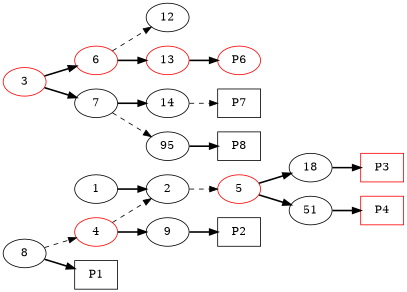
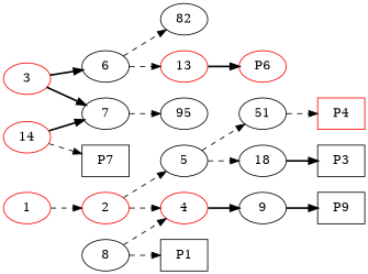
  digraph {
    rankdir=LR
    edge [style=bold]
-   1 [color=black]
-   2
+   1 [color=red]
+   2 [color=red]
    4 [color=red]
-   5 [color=red]
+   5
    3 [color=red]
-   6 [color=red]
+   6 [color=black]
    7
    9
    n9 [label=18]
    n10 [label=51]
    8
    n12 [label=P1 shape=box]
-   n13 [label=P2 shape=box]
-   n14 [label=P3 shape=box color=red]
+   n13 [label=P9 shape=box]
+   n14 [label=P3 shape=box]
    n15 [color=red label=P4 shape=box]
-   12
+   12 [label=82]
    13 [color=red]
-   14
+   14 [color=red]
    n19 [label=95]
    n20 [color=red label=P6 shape=ellipse]
    n21 [label=P7 shape=box]
-   n22 [label=P8 shape=box]
-   1 -> 2
-   4 -> 2 [style=dashed]
+   1 -> 2 [style=dashed]
+   2 -> 4 [style=dashed]
    2 -> 5 [style=dashed]
    4 -> 9
-   5 -> n9
-   5 -> n10
+   5 -> n9 [style=dashed]
+   5 -> n10 [style=dashed]
    3 -> 6
    3 -> 7
    6 -> 12 [style=dashed]
-   6 -> 13
-   7 -> 14
+   6 -> 13 [style=dashed]
+   14 -> 7
    7 -> n19 [style=dashed]
    9 -> n13
    n9 -> n14
-   n10 -> n15
+   n10 -> n15 [style=dashed]
    8 -> 4 [style=dashed]
-   8 -> n12
+   8 -> n12 [style=dashed]
    13 -> n20
    14 -> n21 [style=dashed]
-   n19 -> n22
  }
